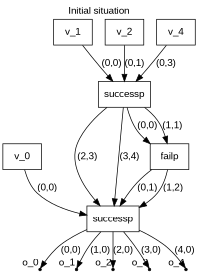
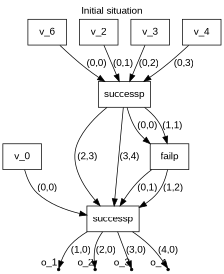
  digraph {
    label="Initial situation"
    labeljust=c
    labelloc=top
    rankdir=TB
    fontname="Liberation Sans"
    node [shape=box fontname="Liberation Sans"]
    edge [fontname="Liberation Sans"]
-   8 [shape=point xlabel=o_0]
    9 [shape=point xlabel=o_1]
    10 [shape=point xlabel=o_2]
    11 [shape=point xlabel=o_3]
    12 [shape=point xlabel=o_4]
    n6 [label=v_0]
    n7 [label=successp]
-   n8 [label=v_1]
+   n8 [label=v_6]
    n9 [label=successp]
    n10 [label=v_2]
+   n11 [label=v_3]
    n12 [label=v_4]
    n13 [label=failp]
    subgraph sub_1 {
      rank=same
    }
    subgraph sub_2 {
      rank=same
-     8
      9
      10
      11
      12
    }
    n6 -> n7 [label="(0,0)"]
-   n7 -> 8 [label="(0,0)"]
    n7 -> 9 [label="(1,0)"]
    n7 -> 10 [label="(2,0)"]
    n7 -> 11 [label="(3,0)"]
    n7 -> 12 [label="(4,0)"]
    n8 -> n9 [label="(0,0)"]
    n9 -> n7 [label="(2,3)"]
    n9 -> n7 [label="(3,4)"]
    n9 -> n13 [label="(0,0)"]
    n9 -> n13 [label="(1,1)"]
    n10 -> n9 [label="(0,1)"]
+   n11 -> n9 [label="(0,2)"]
    n12 -> n9 [label="(0,3)"]
    n13 -> n7 [label="(0,1)"]
    n13 -> n7 [label="(1,2)"]
  }
